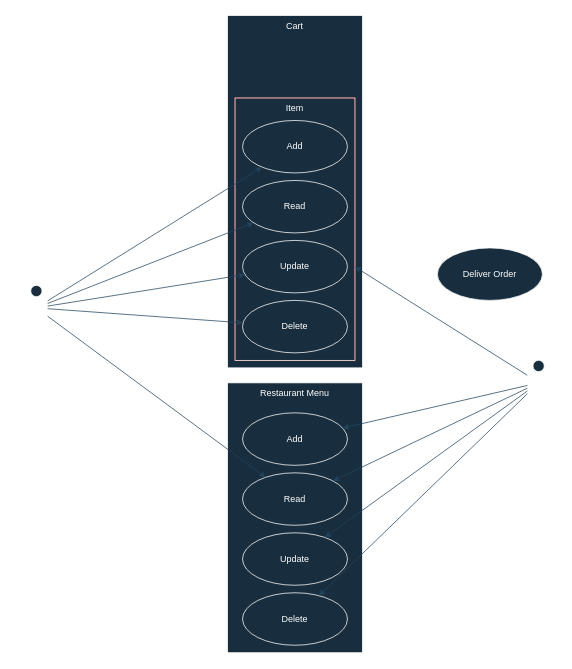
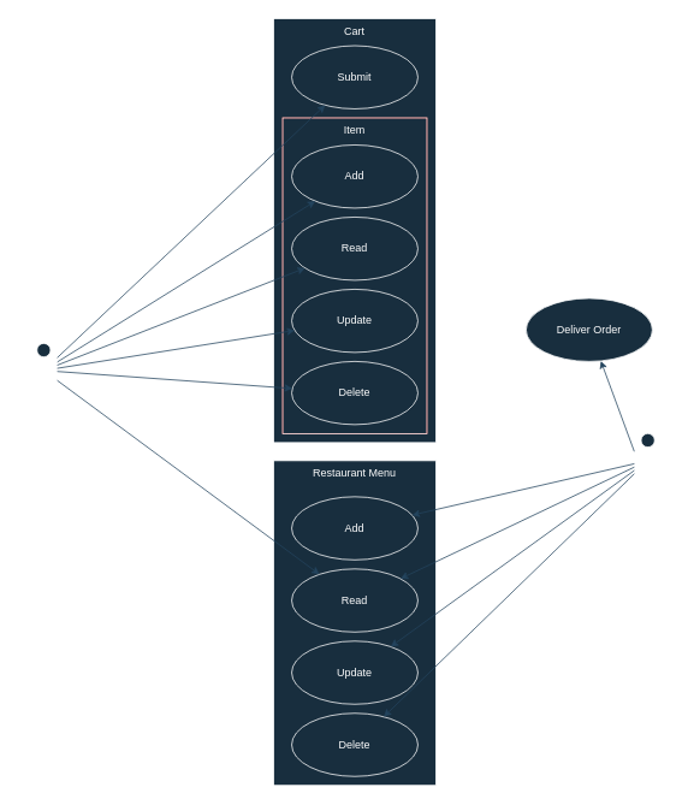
  <mxCell id="0" />
  <mxCell id="1" parent="0" />
  <mxCell id="2" value="" style="group;fillColor=#182E3E;labelBackgroundColor=none;fontColor=#FFFFFF;" vertex="1" connectable="0" parent="1"><mxGeometry x="290" y="20" width="180" height="470" as="geometry" /></mxCell>
  <mxCell id="3" value="Cart" style="html=1;whiteSpace=wrap;verticalAlign=top;fillColor=none;container=0;labelBackgroundColor=none;strokeColor=#FFFFFF;fontColor=#FFFFFF;" vertex="1" parent="2"><mxGeometry width="180" height="470" as="geometry" /></mxCell>
  <mxCell id="4" value="" style="group;fillColor=none;labelBackgroundColor=none;fontColor=#ffffff;strokeColor=#B20000;" vertex="1" connectable="0" parent="2"><mxGeometry x="10" y="110" width="160" height="350" as="geometry" /></mxCell>
  <mxCell id="5" value="Item" style="html=1;whiteSpace=wrap;verticalAlign=top;fillColor=none;container=0;labelBackgroundColor=none;strokeColor=#FFFFFF;fontColor=#FFFFFF;" vertex="1" parent="4"><mxGeometry width="160" height="350" as="geometry" /></mxCell>
  <mxCell id="6" value="Add" style="ellipse;whiteSpace=wrap;html=1;labelBackgroundColor=none;fillColor=#182E3E;strokeColor=#FFFFFF;fontColor=#FFFFFF;" vertex="1" parent="4"><mxGeometry x="10" y="30" width="140" height="70" as="geometry" /></mxCell>
  <mxCell id="7" value="Read" style="ellipse;whiteSpace=wrap;html=1;labelBackgroundColor=none;fillColor=#182E3E;strokeColor=#FFFFFF;fontColor=#FFFFFF;" vertex="1" parent="4"><mxGeometry x="10" y="110" width="140" height="70" as="geometry" /></mxCell>
  <mxCell id="8" value="Update" style="ellipse;whiteSpace=wrap;html=1;labelBackgroundColor=none;fillColor=#182E3E;strokeColor=#FFFFFF;fontColor=#FFFFFF;" vertex="1" parent="4"><mxGeometry x="10" y="190" width="140" height="70" as="geometry" /></mxCell>
  <mxCell id="9" value="Delete" style="ellipse;whiteSpace=wrap;html=1;labelBackgroundColor=none;fillColor=#182E3E;strokeColor=#FFFFFF;fontColor=#FFFFFF;" vertex="1" parent="4"><mxGeometry x="10" y="270" width="140" height="70" as="geometry" /></mxCell>
+ <mxCell id="10" value="Submit" style="ellipse;whiteSpace=wrap;html=1;labelBackgroundColor=none;fillColor=#182E3E;strokeColor=#FFFFFF;fontColor=#FFFFFF;" vertex="1" parent="2"><mxGeometry x="20" y="30" width="140" height="70" as="geometry" /></mxCell>
  <mxCell id="11" value="" style="group;fillColor=#182E3E;labelBackgroundColor=none;fontColor=#FFFFFF;" vertex="1" connectable="0" parent="1"><mxGeometry x="290" y="510" width="180" height="360" as="geometry" /></mxCell>
  <mxCell id="12" value="Restaurant Menu" style="html=1;whiteSpace=wrap;verticalAlign=top;fillColor=none;labelBackgroundColor=none;strokeColor=#FFFFFF;fontColor=#FFFFFF;" vertex="1" parent="11"><mxGeometry width="180" height="360" as="geometry" /></mxCell>
  <mxCell id="13" value="Add" style="ellipse;whiteSpace=wrap;html=1;labelBackgroundColor=none;fillColor=#182E3E;strokeColor=#FFFFFF;fontColor=#FFFFFF;" vertex="1" parent="11"><mxGeometry x="20" y="40" width="140" height="70" as="geometry" /></mxCell>
  <mxCell id="14" value="Read" style="ellipse;whiteSpace=wrap;html=1;labelBackgroundColor=none;fillColor=#182E3E;strokeColor=#FFFFFF;fontColor=#FFFFFF;" vertex="1" parent="11"><mxGeometry x="20" y="120" width="140" height="70" as="geometry" /></mxCell>
  <mxCell id="15" value="Update" style="ellipse;whiteSpace=wrap;html=1;labelBackgroundColor=none;fillColor=#182E3E;strokeColor=#FFFFFF;fontColor=#FFFFFF;" vertex="1" parent="11"><mxGeometry x="20" y="200" width="140" height="70" as="geometry" /></mxCell>
  <mxCell id="16" value="Delete" style="ellipse;whiteSpace=wrap;html=1;labelBackgroundColor=none;fillColor=#182E3E;strokeColor=#FFFFFF;fontColor=#FFFFFF;" vertex="1" parent="11"><mxGeometry x="20" y="280" width="140" height="70" as="geometry" /></mxCell>
  <mxCell id="17" style="rounded=0;orthogonalLoop=1;jettySize=auto;html=1;labelBackgroundColor=none;strokeColor=#23445D;fontColor=default;" edge="1" parent="1" source="21" target="14"><mxGeometry relative="1" as="geometry" /></mxCell>
  <mxCell id="18" style="rounded=0;orthogonalLoop=1;jettySize=auto;html=1;labelBackgroundColor=none;strokeColor=#23445D;fontColor=default;" edge="1" parent="1" source="21" target="6"><mxGeometry relative="1" as="geometry"><mxPoint x="346.378" y="125.698" as="targetPoint" /></mxGeometry></mxCell>
  <mxCell id="19" style="rounded=0;orthogonalLoop=1;jettySize=auto;html=1;labelBackgroundColor=none;strokeColor=#23445D;fontColor=default;" edge="1" parent="1" source="21" target="8"><mxGeometry relative="1" as="geometry"><mxPoint x="327.932" y="278.393" as="targetPoint" /></mxGeometry></mxCell>
  <mxCell id="20" style="rounded=0;orthogonalLoop=1;jettySize=auto;html=1;labelBackgroundColor=none;strokeColor=#23445D;fontColor=default;" edge="1" parent="1" source="21" target="9"><mxGeometry relative="1" as="geometry"><mxPoint x="315.805" y="348.955" as="targetPoint" /></mxGeometry></mxCell>
  <mxCell id="21" value="Restaurant Patron" style="shape=umlActor;verticalLabelPosition=bottom;verticalAlign=top;html=1;direction=east;labelBackgroundColor=none;fillColor=#182E3E;strokeColor=#FFFFFF;fontColor=#FFFFFF;" vertex="1" parent="1"><mxGeometry x="20" y="380" width="30" height="60" as="geometry" /></mxCell>
  <mxCell id="22" style="rounded=0;orthogonalLoop=1;jettySize=auto;html=1;labelBackgroundColor=none;strokeColor=#23445D;fontColor=default;" edge="1" parent="1" source="25" target="13"><mxGeometry relative="1" as="geometry" /></mxCell>
  <mxCell id="23" style="rounded=0;orthogonalLoop=1;jettySize=auto;html=1;labelBackgroundColor=none;strokeColor=#23445D;fontColor=default;" edge="1" parent="1" source="25" target="14"><mxGeometry relative="1" as="geometry" /></mxCell>
- <mxCell id="24" style="rounded=0;orthogonalLoop=1;jettySize=auto;html=1;exitX=0;exitY=0.333;exitDx=0;exitDy=0;exitPerimeter=0;labelBackgroundColor=none;strokeColor=#23445D;fontColor=default;" edge="1" parent="1" source="25" target="5"><mxGeometry relative="1" as="geometry" /></mxCell>
+ <mxCell id="24" style="rounded=0;orthogonalLoop=1;jettySize=auto;html=1;exitX=0;exitY=0.333;exitDx=0;exitDy=0;exitPerimeter=0;labelBackgroundColor=none;strokeColor=#23445D;fontColor=default;" edge="1" parent="1" source="25" target="30"><mxGeometry relative="1" as="geometry" /></mxCell>
  <mxCell id="25" value="Restaurant Staff" style="shape=umlActor;verticalLabelPosition=bottom;verticalAlign=top;html=1;labelBackgroundColor=none;fillColor=#182E3E;strokeColor=#FFFFFF;fontColor=#FFFFFF;" vertex="1" parent="1"><mxGeometry x="690" y="480" width="30" height="60" as="geometry" /></mxCell>
  <mxCell id="26" style="rounded=0;orthogonalLoop=1;jettySize=auto;html=1;labelBackgroundColor=none;strokeColor=#23445D;fontColor=default;" edge="1" parent="1" source="25" target="16"><mxGeometry relative="1" as="geometry"><mxPoint x="732" y="439" as="sourcePoint" /><mxPoint x="480" y="571" as="targetPoint" /></mxGeometry></mxCell>
  <mxCell id="27" style="rounded=0;orthogonalLoop=1;jettySize=auto;html=1;labelBackgroundColor=none;strokeColor=#23445D;fontColor=default;" edge="1" parent="1" source="25" target="15"><mxGeometry relative="1" as="geometry"><mxPoint x="752" y="430" as="sourcePoint" /><mxPoint x="490" y="634" as="targetPoint" /></mxGeometry></mxCell>
  <mxCell id="28" style="rounded=0;orthogonalLoop=1;jettySize=auto;html=1;labelBackgroundColor=none;strokeColor=#23445D;fontColor=default;" edge="1" parent="1" source="21" target="7"><mxGeometry relative="1" as="geometry"><mxPoint x="80" y="366" as="sourcePoint" /><mxPoint x="338.579" y="203.215" as="targetPoint" /></mxGeometry></mxCell>
+ <mxCell id="29" style="rounded=0;orthogonalLoop=1;jettySize=auto;html=1;labelBackgroundColor=none;strokeColor=#23445D;fontColor=default;" edge="1" parent="1" source="21" target="10"><mxGeometry relative="1" as="geometry"><mxPoint x="99" y="428" as="sourcePoint" /><mxPoint x="365" y="370" as="targetPoint" /></mxGeometry></mxCell>
  <mxCell id="30" value="Deliver Order" style="ellipse;whiteSpace=wrap;html=1;labelBackgroundColor=none;fillColor=#182E3E;strokeColor=#FFFFFF;fontColor=#FFFFFF;" vertex="1" parent="1"><mxGeometry x="570" y="330" width="140" height="70" as="geometry" /></mxCell>
